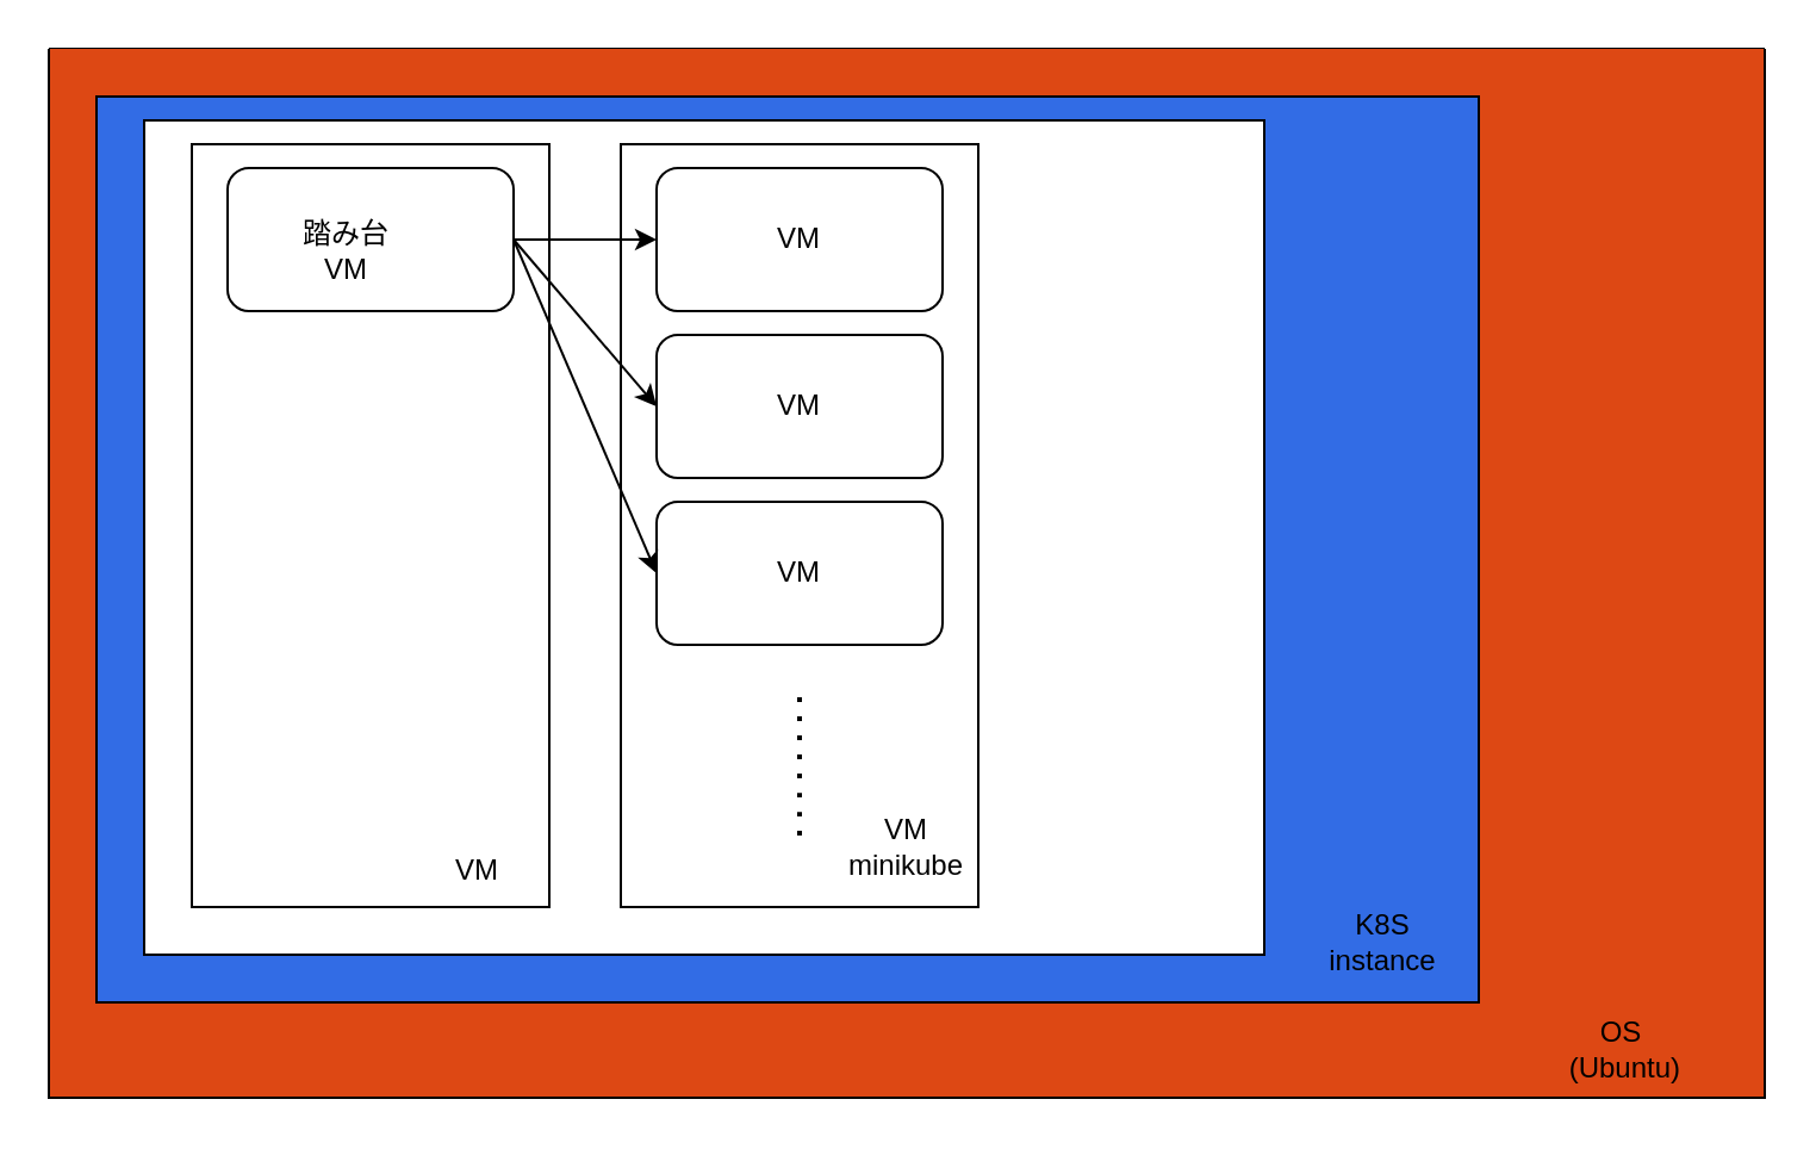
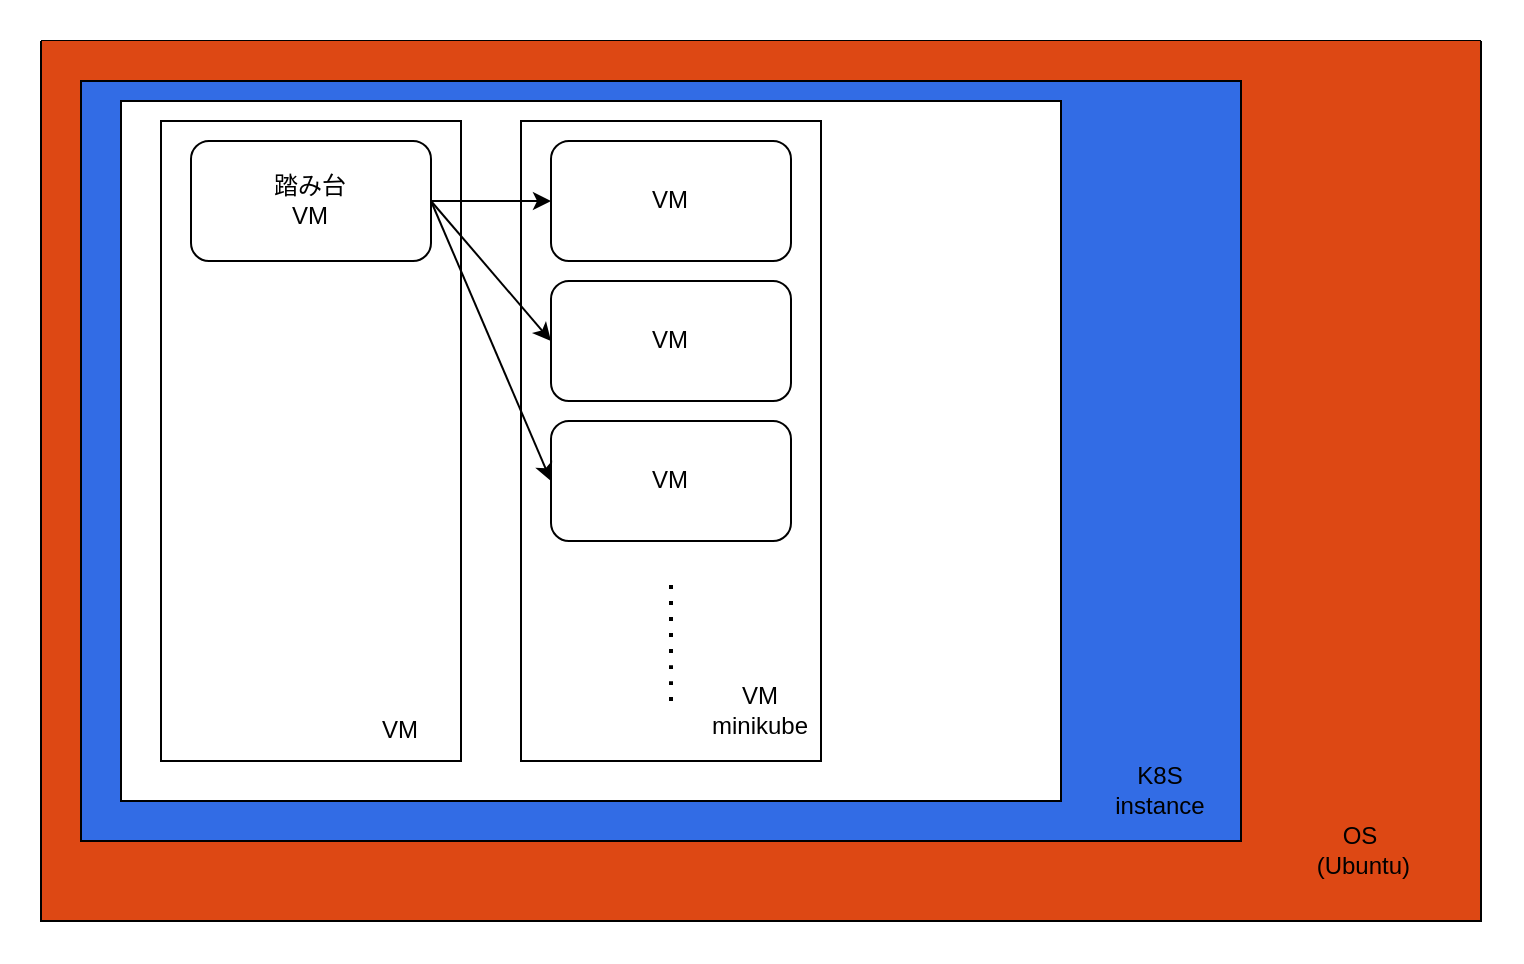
  <mxCell id="0" />
  <mxCell id="1" parent="0" />
  <mxCell id="2" value="" style="swimlane;startSize=0;rounded=0;shadow=0;swimlaneFillColor=#dd4814;labelBackgroundColor=none;gradientColor=none;" vertex="1" parent="1"><mxGeometry x="20" y="20" width="720" height="440" as="geometry"><mxRectangle x="40" y="40" width="50" height="40" as="alternateBounds" /></mxGeometry></mxCell>
  <mxCell id="3" value="" style="rounded=0;whiteSpace=wrap;html=1;shadow=0;labelBackgroundColor=none;gradientColor=none;fillColor=#326ce5;" vertex="1" parent="2"><mxGeometry x="20" y="20" width="580" height="380" as="geometry" /></mxCell>
  <mxCell id="4" value="" style="rounded=0;whiteSpace=wrap;html=1;shadow=0;labelBackgroundColor=none;gradientColor=none;" vertex="1" parent="2"><mxGeometry x="40" y="30" width="470" height="350" as="geometry" /></mxCell>
- <mxCell id="5" value="OS&lt;br&gt;&amp;nbsp;(Ubuntu)" style="text;html=1;strokeColor=none;fillColor=none;align=center;verticalAlign=middle;whiteSpace=wrap;rounded=0;shadow=0;labelBackgroundColor=none;" vertex="1" parent="2"><mxGeometry x="630" y="405" width="60" height="30" as="geometry" /></mxCell>
+ <mxCell id="5" value="OS&lt;br&gt;&amp;nbsp;(Ubuntu)" style="text;html=1;strokeColor=none;fillColor=none;align=center;verticalAlign=middle;whiteSpace=wrap;rounded=0;shadow=0;labelBackgroundColor=none;" vertex="1" parent="2"><mxGeometry x="630" y="390" width="60" height="30" as="geometry" /></mxCell>
  <mxCell id="6" value="K8S&lt;br&gt;instance" style="text;html=1;strokeColor=none;fillColor=none;align=center;verticalAlign=middle;whiteSpace=wrap;rounded=0;shadow=0;labelBackgroundColor=none;" vertex="1" parent="2"><mxGeometry x="530" y="360" width="60" height="30" as="geometry" /></mxCell>
  <mxCell id="7" value="" style="rounded=0;whiteSpace=wrap;html=1;shadow=0;labelBackgroundColor=none;gradientColor=none;" vertex="1" parent="2"><mxGeometry x="240" y="40" width="150" height="320" as="geometry" /></mxCell>
  <mxCell id="8" value="" style="rounded=1;whiteSpace=wrap;html=1;shadow=0;labelBackgroundColor=none;gradientColor=none;" vertex="1" parent="2"><mxGeometry x="255" y="50" width="120" height="60" as="geometry" /></mxCell>
  <mxCell id="9" value="" style="rounded=1;whiteSpace=wrap;html=1;shadow=0;labelBackgroundColor=none;gradientColor=none;" vertex="1" parent="2"><mxGeometry x="255" y="120" width="120" height="60" as="geometry" /></mxCell>
  <mxCell id="10" value="" style="rounded=1;whiteSpace=wrap;html=1;shadow=0;labelBackgroundColor=none;gradientColor=none;" vertex="1" parent="2"><mxGeometry x="255" y="190" width="120" height="60" as="geometry" /></mxCell>
  <mxCell id="11" value="" style="endArrow=none;dashed=1;html=1;dashPattern=1 3;strokeWidth=2;" edge="1" parent="2"><mxGeometry width="50" height="50" relative="1" as="geometry"><mxPoint x="315" y="330" as="sourcePoint" /><mxPoint x="315" y="270" as="targetPoint" /><Array as="points"><mxPoint x="315" y="320" /></Array></mxGeometry></mxCell>
  <mxCell id="12" value="VM" style="text;html=1;strokeColor=none;fillColor=none;align=center;verticalAlign=middle;whiteSpace=wrap;rounded=0;shadow=0;labelBackgroundColor=none;" vertex="1" parent="2"><mxGeometry x="285" y="65" width="60" height="30" as="geometry" /></mxCell>
  <mxCell id="13" value="VM" style="text;html=1;strokeColor=none;fillColor=none;align=center;verticalAlign=middle;whiteSpace=wrap;rounded=0;shadow=0;labelBackgroundColor=none;" vertex="1" parent="2"><mxGeometry x="285" y="135" width="60" height="30" as="geometry" /></mxCell>
  <mxCell id="14" value="" style="rounded=0;whiteSpace=wrap;html=1;shadow=0;labelBackgroundColor=none;gradientColor=none;" vertex="1" parent="2"><mxGeometry x="60" y="40" width="150" height="320" as="geometry" /></mxCell>
  <mxCell id="15" value="" style="rounded=1;whiteSpace=wrap;html=1;shadow=0;labelBackgroundColor=none;gradientColor=none;" vertex="1" parent="2"><mxGeometry x="75" y="50" width="120" height="60" as="geometry" /></mxCell>
- <mxCell id="16" value="踏み台&lt;br&gt;VM" style="text;html=1;strokeColor=none;fillColor=none;align=center;verticalAlign=middle;whiteSpace=wrap;rounded=0;shadow=0;labelBackgroundColor=none;" vertex="1" parent="2"><mxGeometry x="95" y="70" width="60" height="30" as="geometry" /></mxCell>
+ <mxCell id="16" value="踏み台&lt;br&gt;VM" style="text;html=1;strokeColor=none;fillColor=none;align=center;verticalAlign=middle;whiteSpace=wrap;rounded=0;shadow=0;labelBackgroundColor=none;" vertex="1" parent="2"><mxGeometry x="105" y="65" width="60" height="30" as="geometry" /></mxCell>
  <mxCell id="17" value="VM &lt;br&gt;minikube" style="text;html=1;strokeColor=none;fillColor=none;align=center;verticalAlign=middle;whiteSpace=wrap;rounded=0;shadow=0;labelBackgroundColor=none;" vertex="1" parent="2"><mxGeometry x="330" y="320" width="60" height="30" as="geometry" /></mxCell>
  <mxCell id="18" value="" style="endArrow=classic;html=1;entryX=0;entryY=0.5;entryDx=0;entryDy=0;exitX=1;exitY=0.5;exitDx=0;exitDy=0;" edge="1" parent="2" source="15" target="8"><mxGeometry width="50" height="50" relative="1" as="geometry"><mxPoint x="250" y="230" as="sourcePoint" /><mxPoint x="300" y="180" as="targetPoint" /></mxGeometry></mxCell>
  <mxCell id="19" value="" style="endArrow=classic;html=1;entryX=0;entryY=0.5;entryDx=0;entryDy=0;exitX=1;exitY=0.5;exitDx=0;exitDy=0;" edge="1" parent="2" source="15" target="9"><mxGeometry width="50" height="50" relative="1" as="geometry"><mxPoint x="330" y="90" as="sourcePoint" /><mxPoint x="395" y="90" as="targetPoint" /></mxGeometry></mxCell>
  <mxCell id="20" value="" style="endArrow=classic;html=1;entryX=0;entryY=0.5;entryDx=0;entryDy=0;exitX=1;exitY=0.5;exitDx=0;exitDy=0;" edge="1" parent="2" source="15" target="10"><mxGeometry width="50" height="50" relative="1" as="geometry"><mxPoint x="330" y="90" as="sourcePoint" /><mxPoint x="395" y="160" as="targetPoint" /></mxGeometry></mxCell>
  <mxCell id="21" value="VM" style="text;html=1;strokeColor=none;fillColor=none;align=center;verticalAlign=middle;whiteSpace=wrap;rounded=0;shadow=0;labelBackgroundColor=none;" vertex="1" parent="2"><mxGeometry x="150" y="330" width="60" height="30" as="geometry" /></mxCell>
  <mxCell id="22" value="VM" style="text;html=1;strokeColor=none;fillColor=none;align=center;verticalAlign=middle;whiteSpace=wrap;rounded=0;shadow=0;labelBackgroundColor=none;" vertex="1" parent="2"><mxGeometry x="285" y="205" width="60" height="30" as="geometry" /></mxCell>
